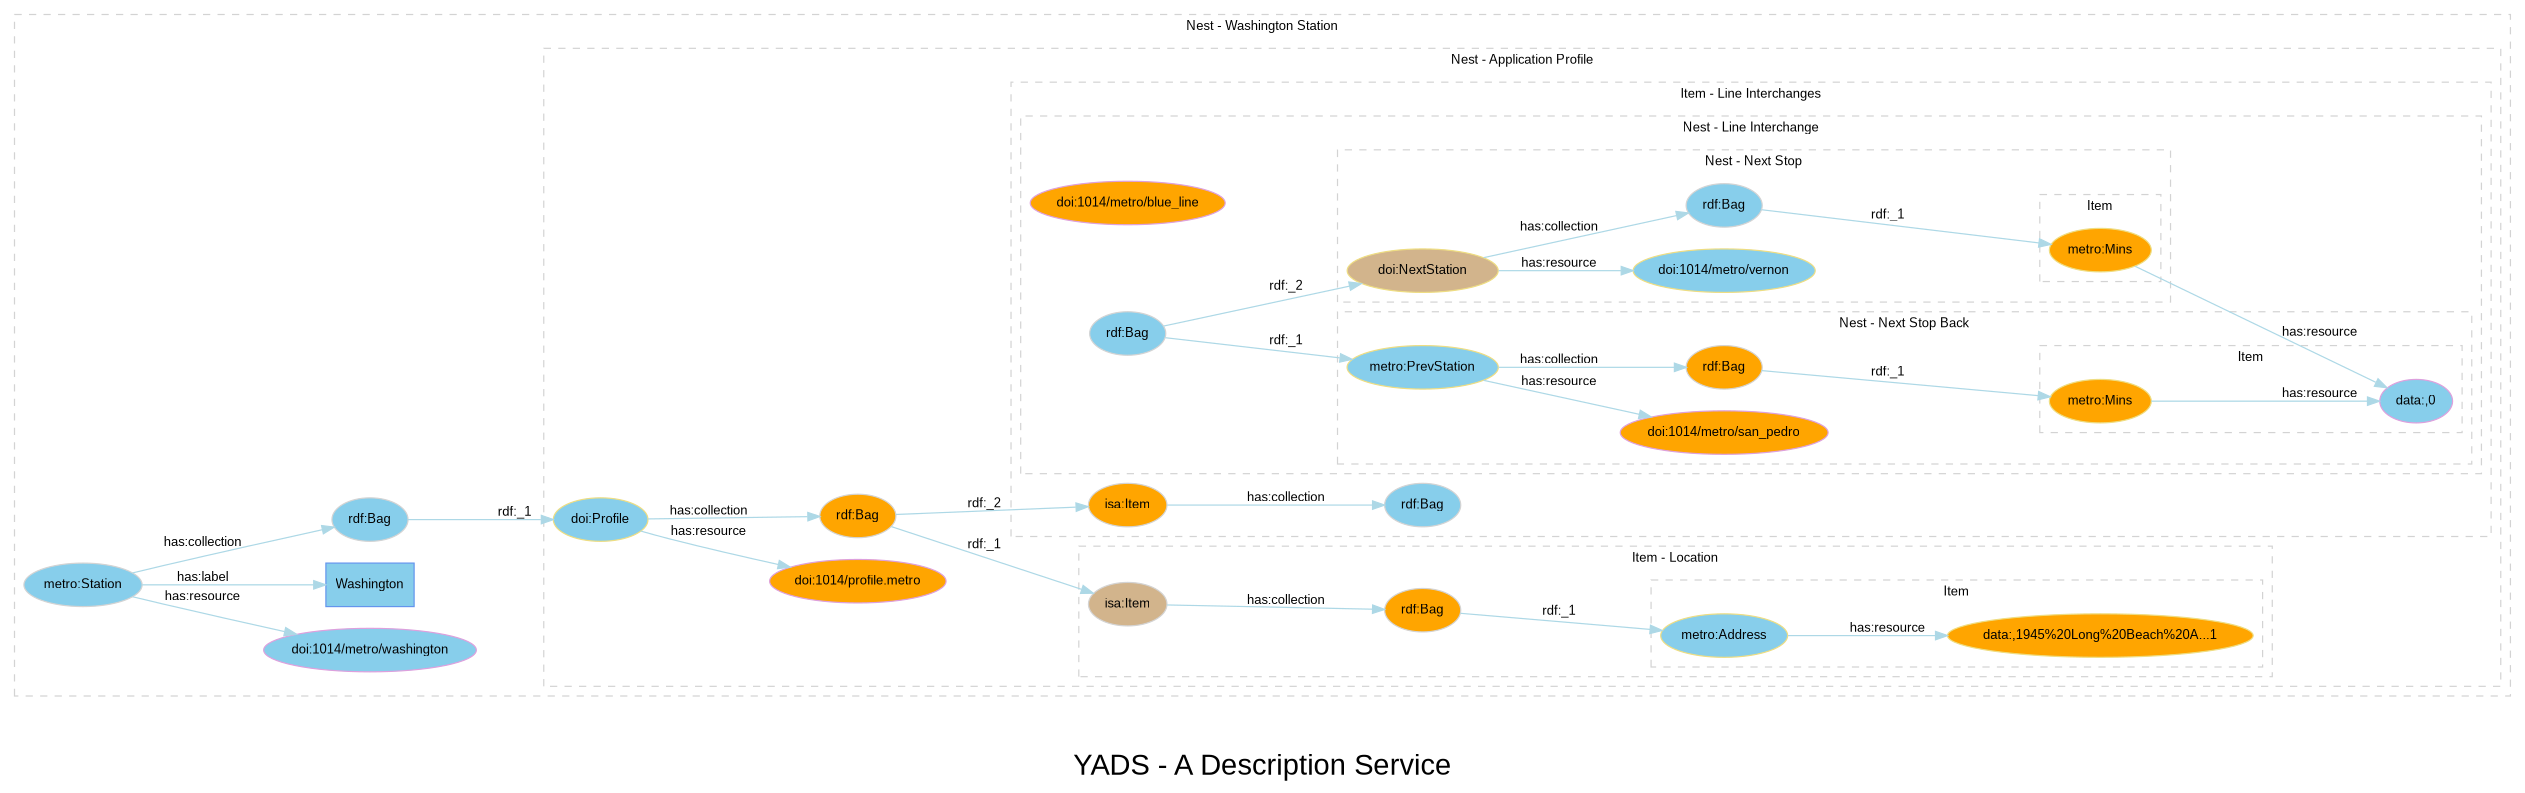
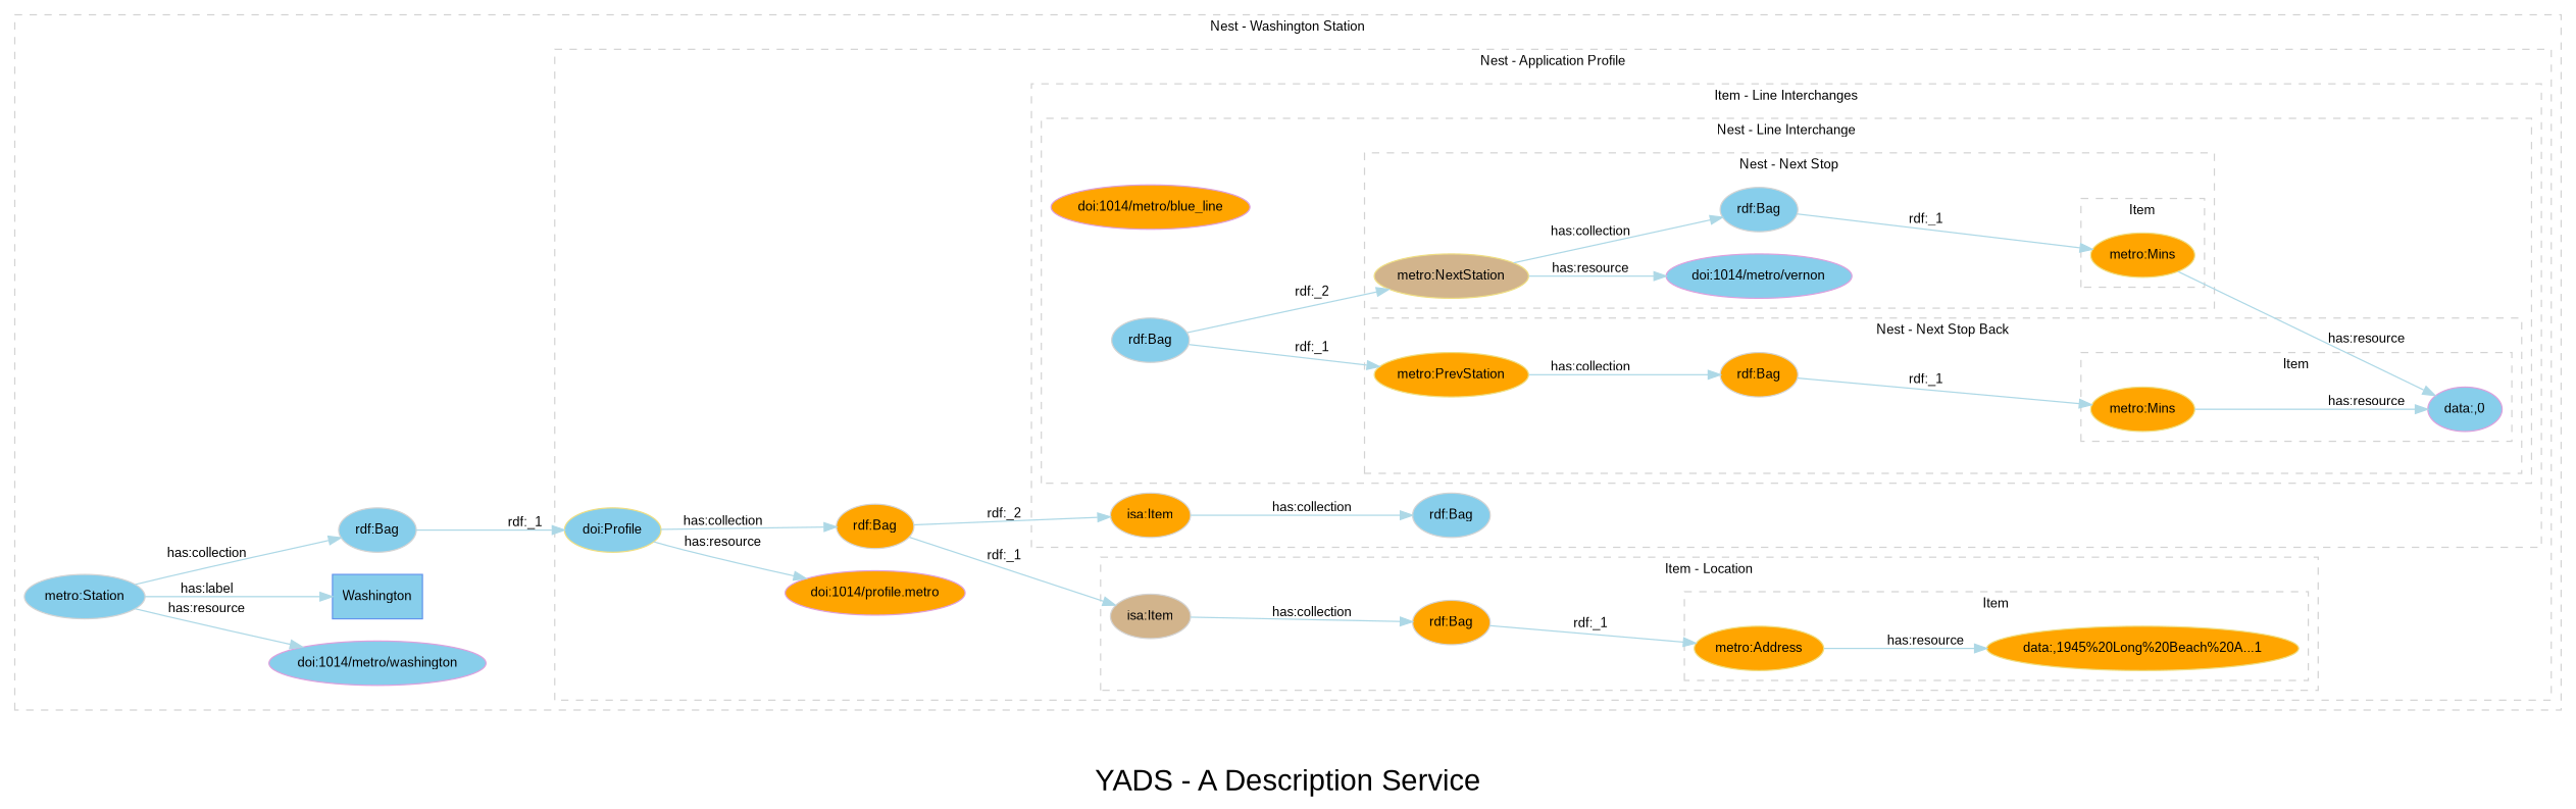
  digraph {
    fontname=arial
    fontsize=24
    label="YADS - A Description Service"
    rankdir=LR
    node [color=lightgrey fillcolor=orange fontcolor=black fontname=arial fontsize=11 style=filled]
    edge [color=lightblue fontcolor=black fontname=arial fontsize=11 style=filled]
-   n1 [color=lightgoldenrod fillcolor=skyblue label="metro:Address"]
+   n1 [color=lightgoldenrod label="metro:Address"]
    "data:,1945%20Long%20Beach%20A...1" [color=lightgoldenrod]
    n3 [fillcolor=tan label="isa:Item"]
    n4 [label="rdf:Bag"]
    n5 [color=lightgoldenrod label="metro:Mins"]
    "data:,0" [color=plum fillcolor=skyblue]
-   n7 [color=lightgoldenrod fillcolor=skyblue label="metro:PrevStation"]
-   "doi:1014/metro/san_pedro" [color=plum]
+   n7 [color=lightgoldenrod label="metro:PrevStation"]
    n9 [label="rdf:Bag"]
    n10 [color=lightgoldenrod label="metro:Mins"]
-   n11 [color=lightgoldenrod fillcolor=tan label="doi:NextStation"]
-   "doi:1014/metro/vernon" [color=lightgoldenrod fillcolor=skyblue]
+   n11 [color=lightgoldenrod fillcolor=tan label="metro:NextStation"]
+   "doi:1014/metro/vernon" [color=plum fillcolor=skyblue]
    n13 [fillcolor=skyblue label="rdf:Bag"]
    "doi:1014/metro/blue_line" [color=plum]
    n15 [fillcolor=skyblue label="rdf:Bag"]
    n16 [label="isa:Item"]
    n17 [fillcolor=skyblue label="rdf:Bag"]
    n18 [color=lightgoldenrod fillcolor=skyblue label="doi:Profile"]
    "doi:1014/profile.metro" [color=plum]
    n20 [label="rdf:Bag"]
    n21 [fillcolor=skyblue label="metro:Station"]
    "doi:1014/metro/washington" [color=plum fillcolor=skyblue]
    n23 [color=cornflowerblue fillcolor=skyblue label=Washington shape=box]
    n24 [fillcolor=skyblue label="rdf:Bag"]
    subgraph cluster_1 {
      color=lightgrey
      fontcolor=black
      fontsize=11
      label="Nest - Washington Station"
      style=dashed
      n21
      "doi:1014/metro/washington"
      n23
      n24
      subgraph cluster_2 {
        color=lightgrey
        fontcolor=black
        fontsize=11
        label="Nest - Application Profile"
        style=dashed
        n18
        "doi:1014/profile.metro"
        n20
        subgraph cluster_3 {
          color=lightgrey
          fontcolor=black
          fontsize=11
          label="Item - Location"
          style=dashed
          n3
          n4
          subgraph cluster_4 {
            color=lightgrey
            fontcolor=black
            fontsize=11
            label=Item
            style=dashed
            n1
            "data:,1945%20Long%20Beach%20A...1"
          }
        }
        subgraph cluster_5 {
          color=lightgrey
          fontcolor=black
          fontsize=11
          label="Item - Line Interchanges"
          style=dashed
          n16
          n17
          subgraph cluster_6 {
            color=lightgrey
            fontcolor=black
            fontsize=11
            label="Nest - Line Interchange"
            style=dashed
            "doi:1014/metro/blue_line"
            n15
            subgraph cluster_7 {
              color=lightgrey
              fontcolor=black
              fontsize=11
              label="Nest - Next Stop Back"
              style=dashed
              n7
-             "doi:1014/metro/san_pedro"
              n9
              subgraph cluster_8 {
                color=lightgrey
                fontcolor=black
                fontsize=11
                label=Item
                style=dashed
                n5
                "data:,0"
              }
            }
            subgraph cluster_9 {
              color=lightgrey
              fontcolor=black
              fontsize=11
              label="Nest - Next Stop"
              style=dashed
              n11
              "doi:1014/metro/vernon"
              n13
              subgraph cluster_10 {
                color=lightgrey
                fontcolor=black
                fontsize=11
                label=Item
                style=dashed
                n10
              }
            }
          }
        }
      }
    }
    n1 -> "data:,1945%20Long%20Beach%20A...1" [label="has:resource"]
    n3 -> n4 [label="has:collection"]
    n4 -> n1 [label="rdf:_1"]
    n5 -> "data:,0" [label="has:resource"]
-   n7 -> "doi:1014/metro/san_pedro" [label="has:resource"]
    n7 -> n9 [label="has:collection"]
    n9 -> n5 [label="rdf:_1"]
    n10 -> "data:,0" [label="has:resource"]
    n11 -> "doi:1014/metro/vernon" [label="has:resource"]
    n11 -> n13 [label="has:collection"]
    n13 -> n10 [label="rdf:_1"]
    n15 -> n7 [label="rdf:_1"]
    n15 -> n11 [label="rdf:_2"]
    n16 -> n17 [label="has:collection"]
    n18 -> "doi:1014/profile.metro" [label="has:resource"]
    n18 -> n20 [label="has:collection"]
    n20 -> n3 [label="rdf:_1"]
    n20 -> n16 [label="rdf:_2"]
    n21 -> "doi:1014/metro/washington" [label="has:resource"]
    n21 -> n23 [label="has:label"]
    n21 -> n24 [label="has:collection"]
    n24 -> n18 [label="rdf:_1"]
  }
